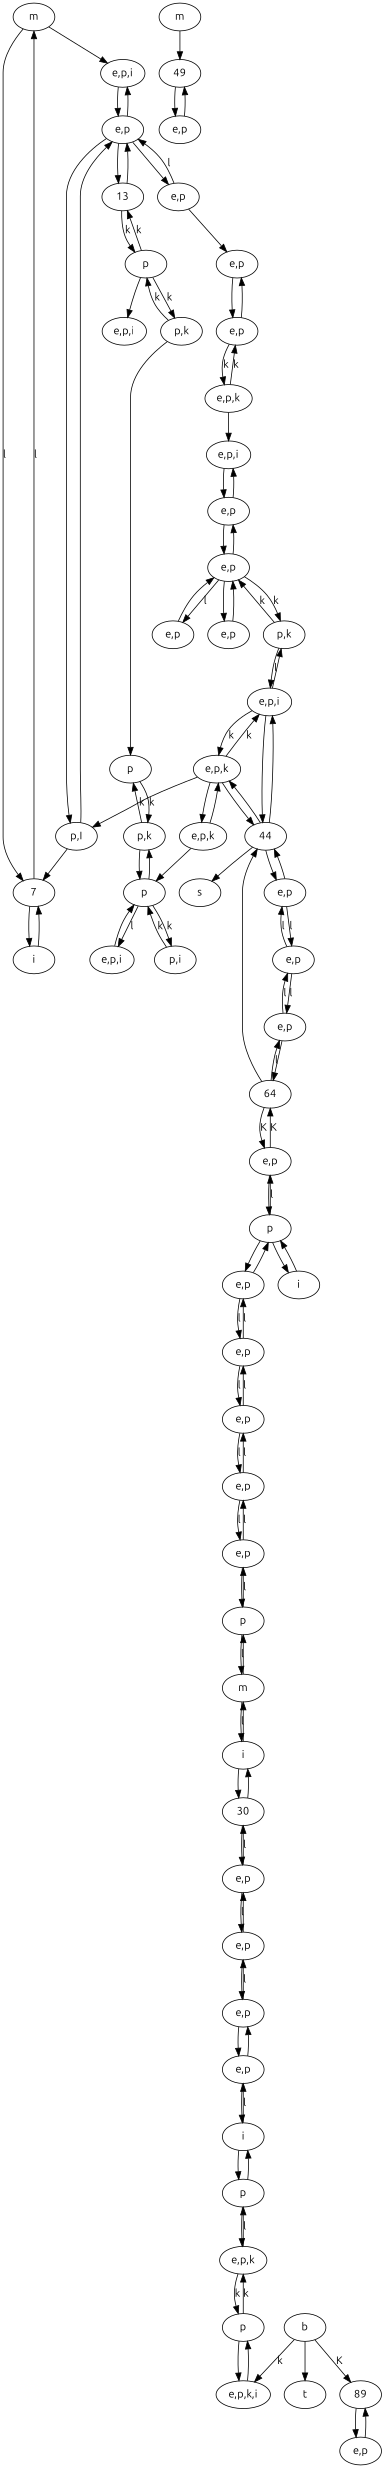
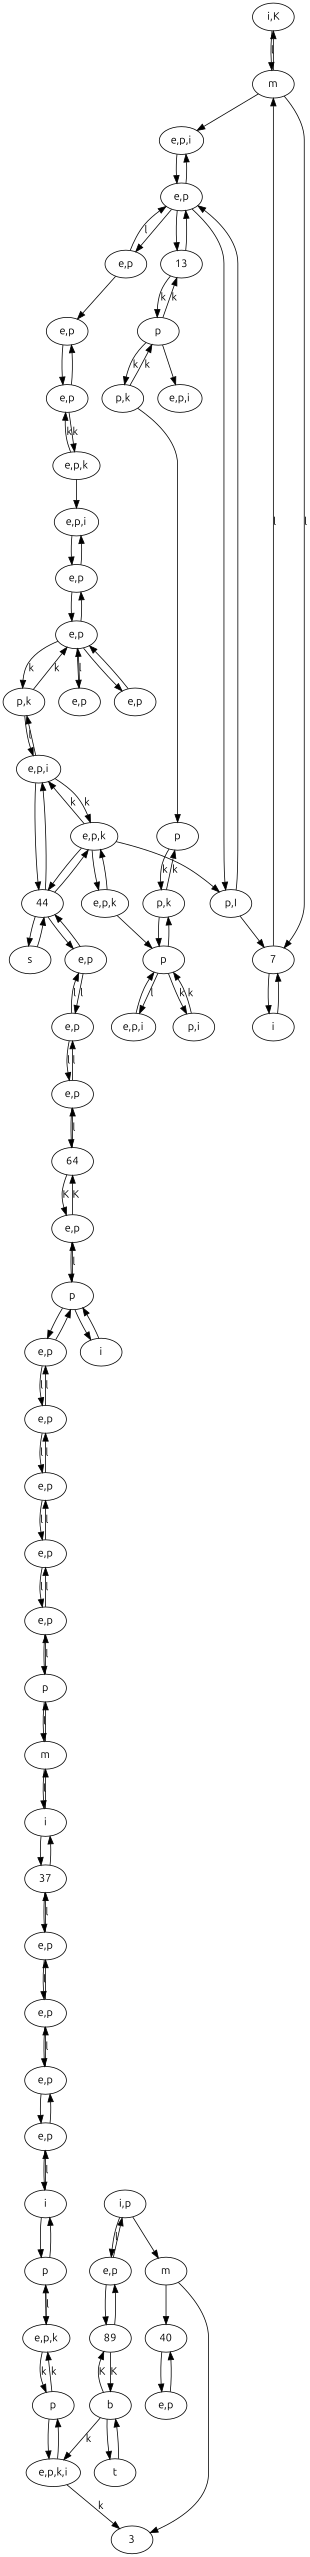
  digraph {
    fontname=Ubuntu
    node [fontname=Ubuntu]
    edge [fontname=Ubuntu]
+   n1 [label="i,K"]
    n2 [label=m]
    n3 [label=7]
    n4 [label="e,p,i"]
    n5 [label=i]
    n6 [label="e,p"]
    n7 [label="e,p,k,i"]
+   3
    n9 [label=p]
    n10 [label="e,p,k"]
    n11 [label=p]
    n12 [label="e,p,k"]
    n13 [label="p,k"]
    n14 [label="e,p,i"]
    n15 [label="p,i"]
    n16 [label="p,I"]
    n17 [label="e,p,i"]
    44
    n19 [label="e,p"]
    n20 [label="e,p"]
    n21 [label="e,p"]
    n22 [label="p,k"]
    n23 [label="e,p"]
    n24 [label="e,p,i"]
    n25 [label="e,p"]
    n26 [label="e,p"]
    n27 [label=13]
    n28 [label="e,p"]
    n29 [label="e,p,k"]
    n30 [label=p]
    n31 [label=t]
    n32 [label=b]
    n33 [label=89]
    n34 [label="e,p,k"]
    n35 [label=p]
    n36 [label=i]
+   n37 [label="i,p"]
    n38 [label=m]
    n39 [label="e,p"]
-   49
+   49 [label=40]
    n41 [label="e,p"]
    n42 [label="p,k"]
    n43 [label="e,p,i"]
    n44 [label="e,p"]
    n45 [label="e,p"]
    n46 [label="e,p"]
-   30
+   30 [label=37]
    n48 [label=i]
    n49 [label=m]
    n50 [label=p]
    n51 [label="e,p"]
    n52 [label="e,p"]
    n53 [label="e,p"]
    n54 [label="e,p"]
    n55 [label="e,p"]
    n56 [label=p]
    n57 [label=i]
    n58 [label="e,p"]
    n59 [label=p]
    n60 [label=s]
    n61 [label="e,p"]
    n62 [label="e,p"]
    n63 [label="e,p"]
    64
    n65 [label="e,p"]
+   n1 -> n2 [label=l]
+   n2 -> n1
    n2 -> n3 [label=l]
    n2 -> n4
    n3 -> n2 [label=l]
    n3 -> n5
    n4 -> n6
    n5 -> n3
    n6 -> n4
    n6 -> n16
    n6 -> n25
    n6 -> n27
+   n7 -> 3 [label=k]
    n7 -> n9
    n9 -> n7
    n9 -> n34 [label=k]
    n10 -> n11
    n10 -> n12
    n11 -> n13
    n11 -> n14 [label=l]
    n11 -> n15 [label=k]
    n12 -> n10
    n12 -> n16
    n12 -> n17 [label=k]
    n12 -> 44
    n13 -> n11
    n13 -> n59 [label=k]
    n14 -> n11
    n15 -> n11 [label=k]
    n16 -> n3
    n16 -> n6
    n17 -> n12 [label=k]
    n17 -> 44
    n17 -> n22
    44 -> n12
    44 -> n17
    44 -> n60
    44 -> n61
    n19 -> n20 [label=l]
    n19 -> n21
    n19 -> n22 [label=k]
    n19 -> n23
    n20 -> n19
    n21 -> n19
    n21 -> n24
    n22 -> n17 [label=l]
    n22 -> n19 [label=k]
    n23 -> n19
    n24 -> n21
    n25 -> n6 [label=l]
    n25 -> n26
    n26 -> n28
    n27 -> n6
    n27 -> n30 [label=k]
    n28 -> n26
    n28 -> n29 [label=k]
    n29 -> n24
    n29 -> n28 [label=k]
    n30 -> n27 [label=k]
    n30 -> n42 [label=k]
    n30 -> n43
+   n31 -> n32
    n32 -> n7 [label=k]
    n32 -> n31
    n32 -> n33 [label=K]
+   n33 -> n32 [label=K]
    n33 -> n39
    n34 -> n9 [label=k]
    n34 -> n35 [label=l]
    n35 -> n34
    n35 -> n36
    n36 -> n35
    n36 -> n41 [label=l]
+   n37 -> n38
+   n37 -> n39 [label=l]
+   n38 -> 3
    n38 -> 49
    n39 -> n33
+   n39 -> n37
    49 -> n62
    n41 -> n36
    n41 -> n44
    n42 -> n30 [label=k]
    n42 -> n59
    n44 -> n41
    n44 -> n45 [label=l]
    n45 -> n44
    n45 -> n46
    n46 -> n45 [label=l]
    n46 -> 30 [label=l]
    30 -> n46
    30 -> n48
    n48 -> 30
    n48 -> n49
    n49 -> n48 [label=l]
    n49 -> n50
    n50 -> n49 [label=l]
    n50 -> n51 [label=l]
    n51 -> n50
    n51 -> n52 [label=l]
    n52 -> n51 [label=l]
    n52 -> n53 [label=l]
    n53 -> n52 [label=l]
    n53 -> n54 [label=l]
    n54 -> n53 [label=l]
    n54 -> n55 [label=l]
    n55 -> n54 [label=l]
    n55 -> n56
    n56 -> n55
    n56 -> n57
    n56 -> n58 [label=l]
    n57 -> n56
    n58 -> n56
    n58 -> 64 [label=K]
    n59 -> n13 [label=k]
-   64 -> 44
+   n60 -> 44
    n61 -> 44
    n61 -> n63 [label=l]
    n62 -> 49
    n63 -> n61 [label=l]
    n63 -> n65 [label=l]
    64 -> n58 [label=K]
    64 -> n65 [label=l]
    n65 -> n63 [label=l]
    n65 -> 64
  }
